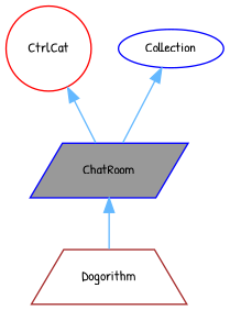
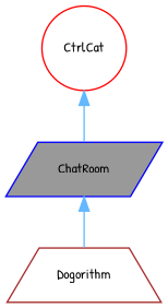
  digraph {
    fontname="Patrick Hand"
    node [color=blue fillcolor=white fontname="Patrick Hand" fontsize=10 style=filled]
    edge [color=steelblue1 dir=back fontname="Patrick Hand" fontsize=10 labelfontname=Helvetica labelfontsize=10 style=solid]
    n1 [fillcolor=grey60 fontcolor=black height=0.2 label=ChatRoom shape=parallelogram width=0.4]
    n2 [color=brown height=0.2 label=Dogorithm shape=trapezium width=0.4]
    n3 [color=red height=0.2 label=CtrlCat shape=circle width=0.4]
-   n4 [height=0.2 label=Collection shape=ellipse width=0.4]
    n1 -> n2
    n3 -> n1
-   n4 -> n1
  }
